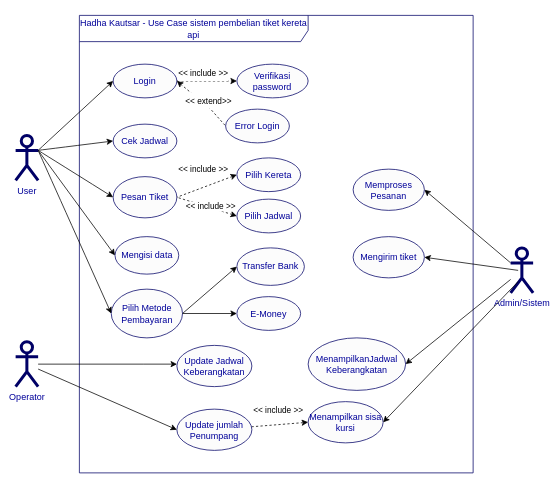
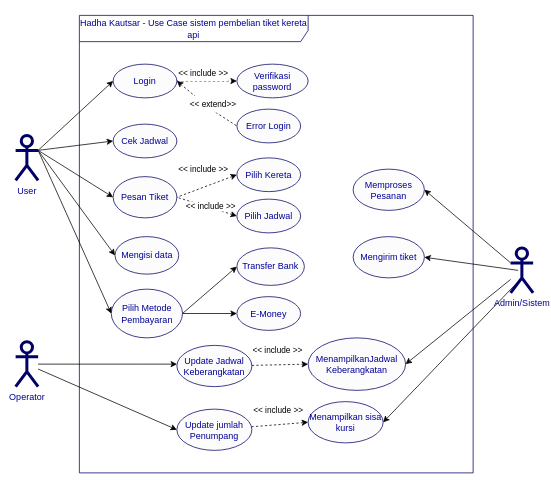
  <mxCell id="0" />
  <mxCell id="1" parent="0" />
  <mxCell id="2" value="Hadha Kautsar - Use Case sistem pembelian tiket kereta api " style="shape=umlFrame;whiteSpace=wrap;html=1;strokeWidth=1;fillColor=none;width=305;height=35;fontColor=#000099;strokeColor=#000066;" parent="1" vertex="1"><mxGeometry x="105" y="20" width="525" height="610" as="geometry" /></mxCell>
  <mxCell id="3" value="&lt;p style=&quot;line-height: 0%;&quot;&gt;&lt;br&gt;&amp;lt;&amp;lt; include &amp;gt;&amp;gt;&lt;br&gt;&lt;br&gt;&lt;/p&gt;" style="edgeStyle=orthogonalEdgeStyle;rounded=0;orthogonalLoop=1;jettySize=auto;html=1;dashed=1;" edge="1" parent="1" source="4" target="20"><mxGeometry x="-0.125" y="13" relative="1" as="geometry"><mxPoint y="1" as="offset" /></mxGeometry></mxCell>
  <mxCell id="4" value="Login" style="ellipse;whiteSpace=wrap;html=1;fillColor=#FCFCFC;strokeColor=#000066;fontColor=#000099;" parent="1" vertex="1"><mxGeometry x="150" y="85" width="85" height="45" as="geometry" /></mxCell>
  <mxCell id="5" value="Cek Jadwal" style="ellipse;whiteSpace=wrap;html=1;fillColor=#FCFCFC;strokeColor=#000066;fontColor=#000099;" parent="1" vertex="1"><mxGeometry x="150" y="165" width="85" height="45" as="geometry" /></mxCell>
  <mxCell id="6" value="Pesan Tiket" style="ellipse;whiteSpace=wrap;html=1;fillColor=#FCFCFC;strokeColor=#000066;fontColor=#000099;" parent="1" vertex="1"><mxGeometry x="150" y="235" width="85" height="55" as="geometry" /></mxCell>
  <mxCell id="7" value="" style="rounded=0;orthogonalLoop=1;jettySize=auto;html=1;" edge="1" parent="1" source="8" target="29"><mxGeometry relative="1" as="geometry" /></mxCell>
  <mxCell id="8" value="Pilih Metode Pembayaran" style="ellipse;whiteSpace=wrap;html=1;fillColor=#FCFCFC;strokeColor=#000066;fontColor=#000099;" parent="1" vertex="1"><mxGeometry x="147.5" y="385" width="95" height="65" as="geometry" /></mxCell>
  <mxCell id="9" style="html=1;exitX=1;exitY=0.333;exitPerimeter=0;entryX=0;entryY=0.5;jettySize=auto;orthogonalLoop=1;fillColor=#f8cecc;strokeColor=#000000;curved=1;fontColor=#000099;" parent="1" source="14" target="4" edge="1"><mxGeometry relative="1" as="geometry" /></mxCell>
  <mxCell id="10" style="html=1;exitX=1;exitY=0.333;exitPerimeter=0;entryX=0;entryY=0.5;jettySize=auto;orthogonalLoop=1;curved=1;fontColor=#000099;strokeColor=#000000;" parent="1" source="14" target="5" edge="1"><mxGeometry relative="1" as="geometry" /></mxCell>
  <mxCell id="11" style="rounded=0;html=1;exitX=1;exitY=0.333;exitPerimeter=0;entryX=0;entryY=0.5;jettySize=auto;orthogonalLoop=1;fontColor=#000099;strokeColor=#000000;" parent="1" source="14" target="19" edge="1"><mxGeometry relative="1" as="geometry" /></mxCell>
  <mxCell id="12" style="edgeStyle=none;curved=1;html=1;exitX=1;exitY=0.333;exitPerimeter=0;entryX=0;entryY=0.5;jettySize=auto;orthogonalLoop=1;strokeColor=#000000;fontColor=#000099;" parent="1" source="14" target="6" edge="1"><mxGeometry relative="1" as="geometry" /></mxCell>
  <mxCell id="13" style="edgeStyle=none;curved=1;html=1;exitX=1;exitY=0.333;exitPerimeter=0;jettySize=auto;orthogonalLoop=1;strokeColor=#000000;entryX=0;entryY=0.5;fontColor=#000099;" parent="1" source="14" target="8" edge="1"><mxGeometry relative="1" as="geometry" /></mxCell>
  <mxCell id="14" value="User" style="shape=umlActor;verticalLabelPosition=bottom;labelBackgroundColor=#ffffff;verticalAlign=top;html=1;strokeWidth=4;fillColor=#FCFCFC;strokeColor=#000066;fontColor=#000099;" parent="1" vertex="1"><mxGeometry x="20" y="180" width="30" height="60" as="geometry" /></mxCell>
  <mxCell id="15" style="edgeStyle=none;rounded=1;html=1;exitX=0;exitY=0.333;exitPerimeter=0;entryX=1;entryY=0.5;jettySize=auto;orthogonalLoop=1;strokeColor=#000000;fontSize=14;fontColor=#000099;entryDx=0;entryDy=0;" parent="1" source="17" target="34" edge="1"><mxGeometry relative="1" as="geometry"><Array as="points" /><mxPoint x="485" y="580" as="targetPoint" /></mxGeometry></mxCell>
  <mxCell id="16" value="" style="rounded=0;orthogonalLoop=1;jettySize=auto;html=1;entryX=1;entryY=0.5;entryDx=0;entryDy=0;" edge="1" parent="1" source="17" target="36"><mxGeometry relative="1" as="geometry" /></mxCell>
  <mxCell id="17" value="Admin/Sistem" style="shape=umlActor;verticalLabelPosition=bottom;labelBackgroundColor=#ffffff;verticalAlign=top;html=1;strokeWidth=4;fillColor=#FCFCFC;strokeColor=#000066;fontColor=#000099;" parent="1" vertex="1"><mxGeometry x="680" y="330" width="30" height="60" as="geometry" /></mxCell>
  <mxCell id="18" value="&lt;font color=&quot;#000000&quot;&gt;&amp;lt;&amp;lt; include &amp;gt;&amp;gt;&lt;/font&gt;" style="endArrow=none;endSize=12;dashed=1;html=1;entryX=1;entryY=0.5;exitX=0;exitY=0.5;fontColor=#000099;strokeColor=#000000;exitDx=0;exitDy=0;startArrow=classic;startFill=1;endFill=0;" parent="1" source="23" target="6" edge="1"><mxGeometry x="-0.075" y="-23" width="160" relative="1" as="geometry"><mxPoint x="365" y="280" as="sourcePoint" /><mxPoint x="445" y="340" as="targetPoint" /><mxPoint x="1" as="offset" /></mxGeometry></mxCell>
  <mxCell id="19" value="Mengisi data" style="ellipse;whiteSpace=wrap;html=1;fillColor=#FCFCFC;strokeColor=#000066;fontColor=#000099;" parent="1" vertex="1"><mxGeometry x="152.5" y="315" width="85" height="50" as="geometry" /></mxCell>
  <mxCell id="20" value="Verifikasi password" style="ellipse;whiteSpace=wrap;html=1;fillColor=#FCFCFC;strokeColor=#000066;fontColor=#000099;" vertex="1" parent="1"><mxGeometry x="315" y="85" width="95" height="45" as="geometry" /></mxCell>
  <mxCell id="21" value="&lt;p style=&quot;line-height: 0%;&quot;&gt;&lt;br&gt;&amp;lt;&amp;lt; extend&amp;gt;&amp;gt;&lt;br&gt;&lt;br&gt;&lt;/p&gt;" style="rounded=0;orthogonalLoop=1;jettySize=auto;html=1;dashed=1;exitX=1;exitY=0.5;exitDx=0;exitDy=0;startArrow=classic;startFill=1;endArrow=none;endFill=0;entryX=0;entryY=0.5;entryDx=0;entryDy=0;" edge="1" parent="1" source="4" target="22"><mxGeometry x="0.113" y="7" relative="1" as="geometry"><mxPoint x="245" y="118" as="sourcePoint" /><mxPoint x="325" y="118" as="targetPoint" /><mxPoint as="offset" /><Array as="points"><mxPoint x="280" y="145" /></Array></mxGeometry></mxCell>
- <mxCell id="22" value="Error Login" style="ellipse;whiteSpace=wrap;html=1;fillColor=#FCFCFC;strokeColor=#000066;fontColor=#000099;" vertex="1" parent="1"><mxGeometry x="300" y="145" width="85" height="45" as="geometry" /></mxCell>
+ <mxCell id="22" value="Error Login" style="ellipse;whiteSpace=wrap;html=1;fillColor=#FCFCFC;strokeColor=#000066;fontColor=#000099;" vertex="1" parent="1"><mxGeometry x="315" y="145" width="85" height="45" as="geometry" /></mxCell>
  <mxCell id="23" value="Pilih Kereta" style="ellipse;whiteSpace=wrap;html=1;fillColor=#FCFCFC;strokeColor=#000066;fontColor=#000099;" vertex="1" parent="1"><mxGeometry x="315" y="210" width="85" height="45" as="geometry" /></mxCell>
  <mxCell id="24" value="Pilih Jadwal" style="ellipse;whiteSpace=wrap;html=1;fillColor=#FCFCFC;strokeColor=#000066;fontColor=#000099;" vertex="1" parent="1"><mxGeometry x="315" y="265" width="85" height="45" as="geometry" /></mxCell>
  <mxCell id="25" value="&lt;font color=&quot;#000000&quot;&gt;&amp;lt;&amp;lt; include &amp;gt;&amp;gt;&lt;/font&gt;" style="endArrow=none;endSize=12;dashed=1;html=1;entryX=1;entryY=0.5;exitX=0;exitY=0.5;fontColor=#000099;strokeColor=#000000;exitDx=0;exitDy=0;startArrow=classic;startFill=1;endFill=0;entryDx=0;entryDy=0;" edge="1" parent="1" source="24" target="6"><mxGeometry x="-0.114" y="-1" width="160" relative="1" as="geometry"><mxPoint x="325" y="243" as="sourcePoint" /><mxPoint x="245" y="273" as="targetPoint" /><mxPoint y="-1" as="offset" /></mxGeometry></mxCell>
  <mxCell id="26" value="" style="edgeStyle=orthogonalEdgeStyle;rounded=0;orthogonalLoop=1;jettySize=auto;html=1;" edge="1" parent="1" source="27" target="31"><mxGeometry relative="1" as="geometry"><Array as="points"><mxPoint x="190" y="485" /><mxPoint x="190" y="485" /></Array></mxGeometry></mxCell>
  <mxCell id="27" value="Operator" style="shape=umlActor;verticalLabelPosition=bottom;labelBackgroundColor=#ffffff;verticalAlign=top;html=1;strokeWidth=4;fillColor=#FCFCFC;strokeColor=#000066;fontColor=#000099;" vertex="1" parent="1"><mxGeometry x="20" y="455" width="30" height="60" as="geometry" /></mxCell>
  <mxCell id="28" value="Transfer Bank" style="ellipse;whiteSpace=wrap;html=1;fillColor=#FCFCFC;strokeColor=#000066;fontColor=#000099;" vertex="1" parent="1"><mxGeometry x="315" y="330" width="90" height="50" as="geometry" /></mxCell>
  <mxCell id="29" value="E-Money" style="ellipse;whiteSpace=wrap;html=1;fillColor=#FCFCFC;strokeColor=#000066;fontColor=#000099;" vertex="1" parent="1"><mxGeometry x="315" y="395" width="85" height="45" as="geometry" /></mxCell>
+ <mxCell id="30" value="&lt;p style=&quot;line-height: 0%;&quot;&gt;&lt;br&gt;&lt;font color=&quot;#000000&quot;&gt;&amp;lt;&amp;lt; include &amp;gt;&amp;gt;&lt;/font&gt;&lt;br&gt;&lt;br&gt;&lt;/p&gt;" style="rounded=0;orthogonalLoop=1;jettySize=auto;html=1;entryX=0;entryY=0.5;entryDx=0;entryDy=0;dashed=1;spacing=2;" edge="1" parent="1" source="31" target="36"><mxGeometry x="-0.054" y="21" relative="1" as="geometry"><mxPoint as="offset" /></mxGeometry></mxCell>
  <mxCell id="31" value="Update Jadwal Keberangkatan" style="ellipse;whiteSpace=wrap;html=1;fillColor=#FCFCFC;strokeColor=#000066;fontColor=#000099;" vertex="1" parent="1"><mxGeometry x="235" y="460" width="100" height="55" as="geometry" /></mxCell>
  <mxCell id="32" value="&lt;p style=&quot;line-height: 0%;&quot;&gt;&lt;br&gt;&lt;font color=&quot;#000000&quot;&gt;&amp;lt;&amp;lt; include &amp;gt;&amp;gt;&lt;/font&gt;&lt;br&gt;&lt;br&gt;&lt;/p&gt;&lt;p&gt;&lt;/p&gt;" style="rounded=0;orthogonalLoop=1;jettySize=auto;html=1;entryX=0;entryY=0.5;entryDx=0;entryDy=0;dashed=1;" edge="1" parent="1" source="33" target="37"><mxGeometry x="-0.016" y="21" relative="1" as="geometry"><mxPoint as="offset" /></mxGeometry></mxCell>
  <mxCell id="33" value="Update jumlah Penumpang" style="ellipse;whiteSpace=wrap;html=1;fillColor=#FCFCFC;strokeColor=#000066;fontColor=#000099;" vertex="1" parent="1"><mxGeometry x="235" y="545" width="100" height="55" as="geometry" /></mxCell>
  <mxCell id="34" value="Memproses Pesanan" style="ellipse;whiteSpace=wrap;html=1;fillColor=#FCFCFC;strokeColor=#000066;fontColor=#000099;" vertex="1" parent="1"><mxGeometry x="470" y="225" width="95" height="55" as="geometry" /></mxCell>
  <mxCell id="35" value="" style="rounded=0;orthogonalLoop=1;jettySize=auto;html=1;entryX=0;entryY=0.5;entryDx=0;entryDy=0;" edge="1" parent="1" source="27" target="33"><mxGeometry relative="1" as="geometry"><mxPoint x="60" y="495" as="sourcePoint" /><mxPoint x="245" y="495" as="targetPoint" /></mxGeometry></mxCell>
  <mxCell id="36" value="MenampilkanJadwal Keberangkatan" style="ellipse;whiteSpace=wrap;html=1;fillColor=#FCFCFC;strokeColor=#000066;fontColor=#000099;" vertex="1" parent="1"><mxGeometry x="410" y="450" width="130" height="70" as="geometry" /></mxCell>
  <mxCell id="37" value="Menampilkan sisa kursi" style="ellipse;whiteSpace=wrap;html=1;fillColor=#FCFCFC;strokeColor=#000066;fontColor=#000099;" vertex="1" parent="1"><mxGeometry x="410" y="535" width="100" height="55" as="geometry" /></mxCell>
  <mxCell id="38" value="" style="rounded=0;orthogonalLoop=1;jettySize=auto;html=1;exitX=1;exitY=0.5;exitDx=0;exitDy=0;entryX=0;entryY=0.5;entryDx=0;entryDy=0;" edge="1" parent="1" source="8" target="28"><mxGeometry relative="1" as="geometry"><mxPoint x="253" y="428" as="sourcePoint" /><mxPoint x="325" y="428" as="targetPoint" /></mxGeometry></mxCell>
  <mxCell id="39" value="" style="rounded=0;orthogonalLoop=1;jettySize=auto;html=1;entryX=1;entryY=0.5;entryDx=0;entryDy=0;exitX=0.333;exitY=0.75;exitDx=0;exitDy=0;exitPerimeter=0;" edge="1" parent="1" source="17" target="37"><mxGeometry relative="1" as="geometry"><mxPoint x="690" y="382" as="sourcePoint" /><mxPoint x="550" y="495" as="targetPoint" /></mxGeometry></mxCell>
  <mxCell id="40" value="Mengirim tiket" style="ellipse;whiteSpace=wrap;html=1;fillColor=#FCFCFC;strokeColor=#000066;fontColor=#000099;" vertex="1" parent="1"><mxGeometry x="470" y="315" width="95" height="55" as="geometry" /></mxCell>
  <mxCell id="41" style="edgeStyle=none;rounded=1;html=1;exitX=0;exitY=0.333;exitPerimeter=0;entryX=1;entryY=0.5;jettySize=auto;orthogonalLoop=1;strokeColor=#000000;fontSize=14;fontColor=#000099;entryDx=0;entryDy=0;" edge="1" parent="1" target="40"><mxGeometry relative="1" as="geometry"><Array as="points" /><mxPoint x="690" y="360" as="sourcePoint" /><mxPoint x="575" y="263" as="targetPoint" /></mxGeometry></mxCell>
